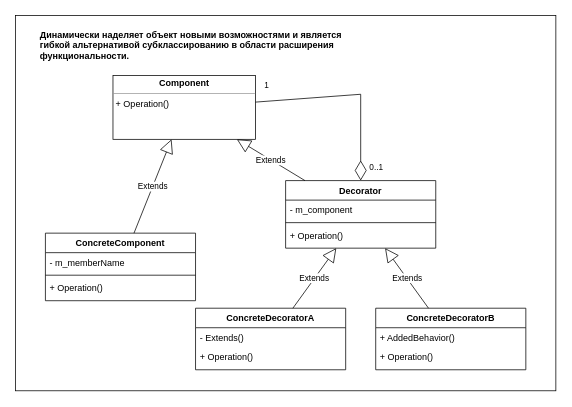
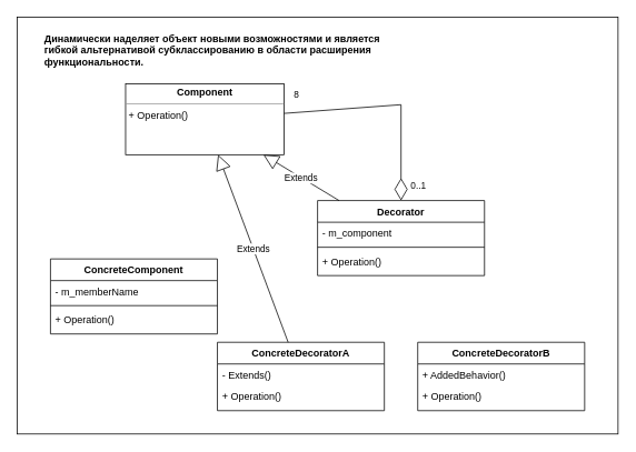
  <mxCell id="0" />
  <mxCell id="1" parent="0" />
  <mxCell id="2" value="" style="rounded=0;whiteSpace=wrap;html=1;" parent="1" vertex="1"><mxGeometry x="20" y="20" width="720" height="500" as="geometry" /></mxCell>
  <mxCell id="3" value="&lt;b&gt;Динамически наделяет объект новыми возможностями и является гибкой альтернативой субклассированию в области расширения функциональности.&lt;br&gt;&lt;/b&gt;" style="text;html=1;strokeColor=none;fillColor=none;align=left;verticalAlign=middle;whiteSpace=wrap;rounded=0;" parent="1" vertex="1"><mxGeometry x="51" y="30" width="430" height="60" as="geometry" /></mxCell>
  <mxCell id="4" value="ConcreteComponent" style="swimlane;fontStyle=1;align=center;verticalAlign=top;childLayout=stackLayout;horizontal=1;startSize=26;horizontalStack=0;resizeParent=1;resizeParentMax=0;resizeLast=0;collapsible=1;marginBottom=0;" parent="1" vertex="1"><mxGeometry x="60" y="310" width="200" height="90" as="geometry" /></mxCell>
  <mxCell id="5" value="- m_memberName" style="text;strokeColor=none;fillColor=none;align=left;verticalAlign=top;spacingLeft=4;spacingRight=4;overflow=hidden;rotatable=0;points=[[0,0.5],[1,0.5]];portConstraint=eastwest;" parent="4" vertex="1"><mxGeometry y="26" width="200" height="26" as="geometry" /></mxCell>
  <mxCell id="6" value="" style="line;strokeWidth=1;fillColor=none;align=left;verticalAlign=middle;spacingTop=-1;spacingLeft=3;spacingRight=3;rotatable=0;labelPosition=right;points=[];portConstraint=eastwest;strokeColor=inherit;" parent="4" vertex="1"><mxGeometry y="52" width="200" height="8" as="geometry" /></mxCell>
  <mxCell id="7" value="+ Operation()" style="text;strokeColor=none;fillColor=none;align=left;verticalAlign=top;spacingLeft=4;spacingRight=4;overflow=hidden;rotatable=0;points=[[0,0.5],[1,0.5]];portConstraint=eastwest;" parent="4" vertex="1"><mxGeometry y="60" width="200" height="30" as="geometry" /></mxCell>
  <mxCell id="8" value="&lt;p style=&quot;margin:0px;margin-top:4px;text-align:center;&quot;&gt;&lt;b&gt;Component&lt;/b&gt;&lt;/p&gt;&lt;hr size=&quot;1&quot;&gt;&lt;p style=&quot;margin:0px;margin-left:4px;&quot;&gt;+ Operation()&lt;br&gt;&lt;/p&gt;" style="verticalAlign=top;align=left;overflow=fill;fontSize=12;fontFamily=Helvetica;html=1;" parent="1" vertex="1"><mxGeometry x="150" y="100" width="190" height="85" as="geometry" /></mxCell>
  <mxCell id="9" value="0..1" style="edgeLabel;resizable=0;html=1;align=left;verticalAlign=top;" parent="1" connectable="0" vertex="1"><mxGeometry x="490" y="210" as="geometry" /></mxCell>
  <mxCell id="10" value="Decorator" style="swimlane;fontStyle=1;align=center;verticalAlign=top;childLayout=stackLayout;horizontal=1;startSize=26;horizontalStack=0;resizeParent=1;resizeParentMax=0;resizeLast=0;collapsible=1;marginBottom=0;" vertex="1" parent="1"><mxGeometry x="380" y="240" width="200" height="90" as="geometry" /></mxCell>
  <mxCell id="11" value="- m_component" style="text;strokeColor=none;fillColor=none;align=left;verticalAlign=top;spacingLeft=4;spacingRight=4;overflow=hidden;rotatable=0;points=[[0,0.5],[1,0.5]];portConstraint=eastwest;" vertex="1" parent="10"><mxGeometry y="26" width="200" height="26" as="geometry" /></mxCell>
  <mxCell id="12" value="" style="line;strokeWidth=1;fillColor=none;align=left;verticalAlign=middle;spacingTop=-1;spacingLeft=3;spacingRight=3;rotatable=0;labelPosition=right;points=[];portConstraint=eastwest;strokeColor=inherit;" vertex="1" parent="10"><mxGeometry y="52" width="200" height="8" as="geometry" /></mxCell>
  <mxCell id="13" value="+ Operation()" style="text;strokeColor=none;fillColor=none;align=left;verticalAlign=top;spacingLeft=4;spacingRight=4;overflow=hidden;rotatable=0;points=[[0,0.5],[1,0.5]];portConstraint=eastwest;" vertex="1" parent="10"><mxGeometry y="60" width="200" height="30" as="geometry" /></mxCell>
  <mxCell id="14" value="Extends" style="endArrow=block;endSize=16;endFill=0;html=1;rounded=0;" edge="1" parent="1" source="10" target="8"><mxGeometry width="160" relative="1" as="geometry"><mxPoint x="190" y="350" as="sourcePoint" /><mxPoint x="350" y="350" as="targetPoint" /></mxGeometry></mxCell>
- <mxCell id="15" value="Extends" style="endArrow=block;endSize=16;endFill=0;html=1;rounded=0;" edge="1" parent="1" source="4" target="8"><mxGeometry width="160" relative="1" as="geometry"><mxPoint x="190" y="350" as="sourcePoint" /><mxPoint x="350" y="350" as="targetPoint" /></mxGeometry></mxCell>
  <mxCell id="16" value="ConcreteDecoratorA" style="swimlane;fontStyle=1;align=center;verticalAlign=top;childLayout=stackLayout;horizontal=1;startSize=26;horizontalStack=0;resizeParent=1;resizeParentMax=0;resizeLast=0;collapsible=1;marginBottom=0;" vertex="1" parent="1"><mxGeometry x="260" y="410" width="200" height="82" as="geometry" /></mxCell>
  <mxCell id="17" value="- Extends()" style="text;strokeColor=none;fillColor=none;align=left;verticalAlign=top;spacingLeft=4;spacingRight=4;overflow=hidden;rotatable=0;points=[[0,0.5],[1,0.5]];portConstraint=eastwest;" vertex="1" parent="16"><mxGeometry y="26" width="200" height="26" as="geometry" /></mxCell>
  <mxCell id="18" value="+ Operation()" style="text;strokeColor=none;fillColor=none;align=left;verticalAlign=top;spacingLeft=4;spacingRight=4;overflow=hidden;rotatable=0;points=[[0,0.5],[1,0.5]];portConstraint=eastwest;" vertex="1" parent="16"><mxGeometry y="52" width="200" height="30" as="geometry" /></mxCell>
  <mxCell id="19" value="ConcreteDecoratorB" style="swimlane;fontStyle=1;align=center;verticalAlign=top;childLayout=stackLayout;horizontal=1;startSize=26;horizontalStack=0;resizeParent=1;resizeParentMax=0;resizeLast=0;collapsible=1;marginBottom=0;" vertex="1" parent="1"><mxGeometry x="500" y="410" width="200" height="82" as="geometry" /></mxCell>
  <mxCell id="20" value="+ AddedBehavior()" style="text;strokeColor=none;fillColor=none;align=left;verticalAlign=top;spacingLeft=4;spacingRight=4;overflow=hidden;rotatable=0;points=[[0,0.5],[1,0.5]];portConstraint=eastwest;" vertex="1" parent="19"><mxGeometry y="26" width="200" height="26" as="geometry" /></mxCell>
  <mxCell id="21" value="+ Operation()" style="text;strokeColor=none;fillColor=none;align=left;verticalAlign=top;spacingLeft=4;spacingRight=4;overflow=hidden;rotatable=0;points=[[0,0.5],[1,0.5]];portConstraint=eastwest;" vertex="1" parent="19"><mxGeometry y="52" width="200" height="30" as="geometry" /></mxCell>
- <mxCell id="22" value="Extends" style="endArrow=block;endSize=16;endFill=0;html=1;rounded=0;" edge="1" parent="1" source="19" target="10"><mxGeometry width="160" relative="1" as="geometry"><mxPoint x="377.5" y="240" as="sourcePoint" /><mxPoint x="284.167" y="160" as="targetPoint" /></mxGeometry></mxCell>
- <mxCell id="23" value="Extends" style="endArrow=block;endSize=16;endFill=0;html=1;rounded=0;" edge="1" parent="1" source="16" target="10"><mxGeometry width="160" relative="1" as="geometry"><mxPoint x="547.692" y="370" as="sourcePoint" /><mxPoint x="492.308" y="330" as="targetPoint" /></mxGeometry></mxCell>
+ <mxCell id="23" value="Extends" style="endArrow=block;endSize=16;endFill=0;html=1;rounded=0;" edge="1" parent="1" source="16" target="8"><mxGeometry width="160" relative="1" as="geometry"><mxPoint x="547.692" y="370" as="sourcePoint" /><mxPoint x="492.308" y="330" as="targetPoint" /></mxGeometry></mxCell>
  <mxCell id="24" value="" style="endArrow=diamondThin;endFill=0;endSize=24;html=1;rounded=0;" edge="1" parent="1" source="8" target="10"><mxGeometry width="160" relative="1" as="geometry"><mxPoint x="260" y="500" as="sourcePoint" /><mxPoint x="420" y="500" as="targetPoint" /><Array as="points"><mxPoint x="480" y="125" /></Array></mxGeometry></mxCell>
- <mxCell id="25" value="1" style="edgeLabel;resizable=0;html=1;align=left;verticalAlign=top;" connectable="0" vertex="1" parent="1"><mxGeometry x="350" y="100" as="geometry" /></mxCell>
+ <mxCell id="25" value="8" style="edgeLabel;resizable=0;html=1;align=left;verticalAlign=top;" connectable="0" vertex="1" parent="1"><mxGeometry x="350" y="100" as="geometry" /></mxCell>
